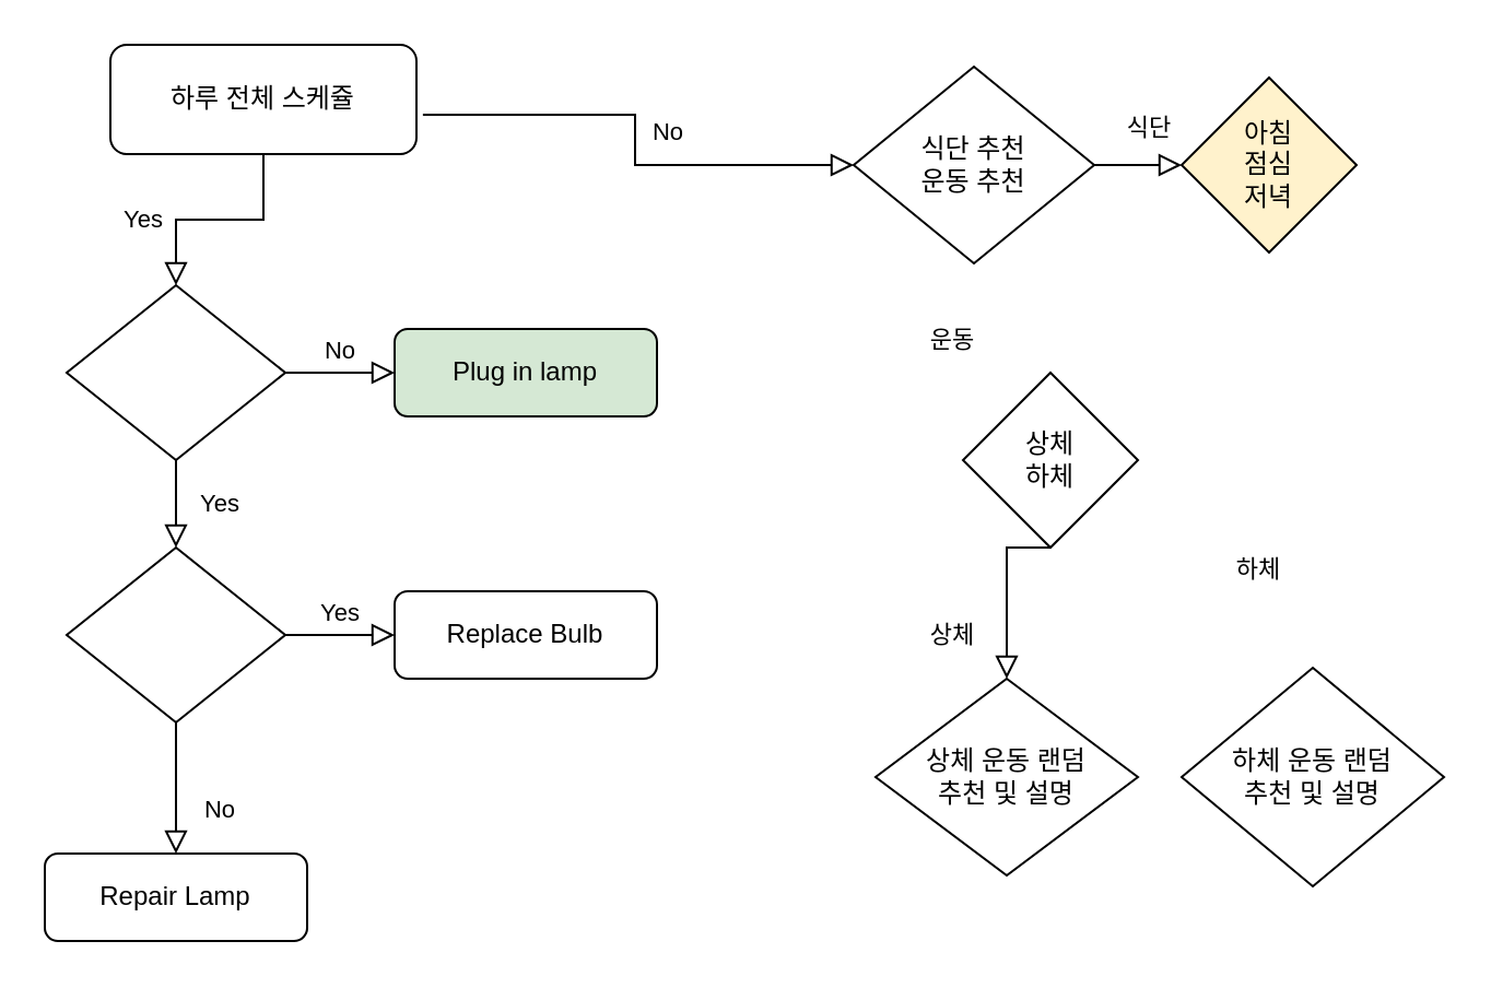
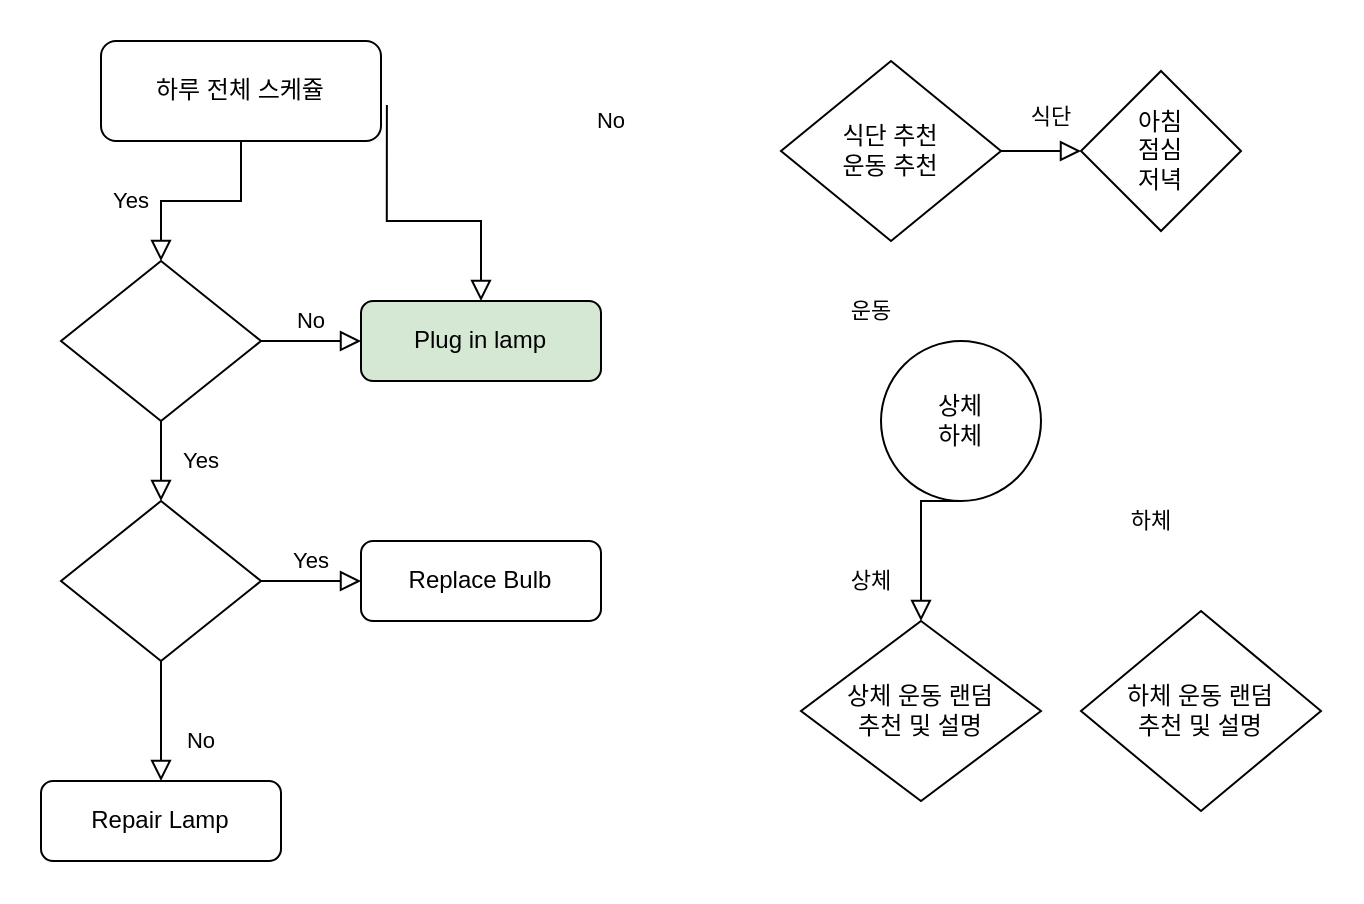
  <mxCell id="0" />
  <mxCell id="1" parent="0" />
  <mxCell id="2" value="" style="rounded=0;html=1;jettySize=auto;orthogonalLoop=1;fontSize=11;endArrow=block;endFill=0;endSize=8;strokeWidth=1;shadow=0;labelBackgroundColor=none;edgeStyle=orthogonalEdgeStyle;" parent="1" source="3" target="6" edge="1"><mxGeometry relative="1" as="geometry" /></mxCell>
  <mxCell id="3" value="&lt;font style=&quot;vertical-align: inherit;&quot;&gt;&lt;font style=&quot;vertical-align: inherit;&quot;&gt;하루 전체 스케쥴&lt;br&gt;&lt;/font&gt;&lt;/font&gt;" style="rounded=1;whiteSpace=wrap;html=1;fontSize=12;glass=0;strokeWidth=1;shadow=0;" parent="1" vertex="1"><mxGeometry x="50" y="20" width="140" height="50" as="geometry" /></mxCell>
  <mxCell id="4" value="Yes" style="rounded=0;html=1;jettySize=auto;orthogonalLoop=1;fontSize=11;endArrow=block;endFill=0;endSize=8;strokeWidth=1;shadow=0;labelBackgroundColor=none;edgeStyle=orthogonalEdgeStyle;" parent="1" source="6" target="10" edge="1"><mxGeometry y="20" relative="1" as="geometry"><mxPoint as="offset" /></mxGeometry></mxCell>
  <mxCell id="5" value="No" style="edgeStyle=orthogonalEdgeStyle;rounded=0;html=1;jettySize=auto;orthogonalLoop=1;fontSize=11;endArrow=block;endFill=0;endSize=8;strokeWidth=1;shadow=0;labelBackgroundColor=none;" parent="1" source="6" target="7" edge="1"><mxGeometry y="10" relative="1" as="geometry"><mxPoint as="offset" /></mxGeometry></mxCell>
  <mxCell id="6" value="&lt;font style=&quot;vertical-align: inherit;&quot;&gt;&lt;font style=&quot;vertical-align: inherit;&quot;&gt;&lt;br&gt;&lt;/font&gt;&lt;/font&gt;" style="rhombus;whiteSpace=wrap;html=1;shadow=0;fontFamily=Helvetica;fontSize=12;align=center;strokeWidth=1;spacing=6;spacingTop=-4;" parent="1" vertex="1"><mxGeometry x="30" y="130" width="100" height="80" as="geometry" /></mxCell>
  <mxCell id="7" value="Plug in lamp" style="rounded=1;whiteSpace=wrap;html=1;fontSize=12;glass=0;strokeWidth=1;shadow=0;fillColor=#d5e8d4;" parent="1" vertex="1"><mxGeometry x="180" y="150" width="120" height="40" as="geometry" /></mxCell>
  <mxCell id="8" value="No" style="rounded=0;html=1;jettySize=auto;orthogonalLoop=1;fontSize=11;endArrow=block;endFill=0;endSize=8;strokeWidth=1;shadow=0;labelBackgroundColor=none;edgeStyle=orthogonalEdgeStyle;" parent="1" source="10" target="11" edge="1"><mxGeometry x="0.333" y="20" relative="1" as="geometry"><mxPoint as="offset" /></mxGeometry></mxCell>
  <mxCell id="9" value="Yes" style="edgeStyle=orthogonalEdgeStyle;rounded=0;html=1;jettySize=auto;orthogonalLoop=1;fontSize=11;endArrow=block;endFill=0;endSize=8;strokeWidth=1;shadow=0;labelBackgroundColor=none;" parent="1" source="10" target="12" edge="1"><mxGeometry y="10" relative="1" as="geometry"><mxPoint as="offset" /></mxGeometry></mxCell>
  <mxCell id="10" value="" style="rhombus;whiteSpace=wrap;html=1;shadow=0;fontFamily=Helvetica;fontSize=12;align=center;strokeWidth=1;spacing=6;spacingTop=-4;" parent="1" vertex="1"><mxGeometry x="30" y="250" width="100" height="80" as="geometry" /></mxCell>
  <mxCell id="11" value="Repair Lamp" style="rounded=1;whiteSpace=wrap;html=1;fontSize=12;glass=0;strokeWidth=1;shadow=0;" parent="1" vertex="1"><mxGeometry x="20" y="390" width="120" height="40" as="geometry" /></mxCell>
  <mxCell id="12" value="Replace Bulb" style="rounded=1;whiteSpace=wrap;html=1;fontSize=12;glass=0;strokeWidth=1;shadow=0;" parent="1" vertex="1"><mxGeometry x="180" y="270" width="120" height="40" as="geometry" /></mxCell>
  <mxCell id="13" value="식단 추천&lt;br style=&quot;border-color: var(--border-color);&quot;&gt;운동 추천" style="rhombus;whiteSpace=wrap;html=1;" vertex="1" parent="1"><mxGeometry x="390" y="30" width="110" height="90" as="geometry" /></mxCell>
- <mxCell id="14" value="" style="rounded=0;html=1;jettySize=auto;orthogonalLoop=1;fontSize=11;endArrow=block;endFill=0;endSize=8;strokeWidth=1;shadow=0;labelBackgroundColor=none;edgeStyle=orthogonalEdgeStyle;entryX=0;entryY=0.5;entryDx=0;entryDy=0;exitX=1.021;exitY=0.64;exitDx=0;exitDy=0;exitPerimeter=0;" edge="1" parent="1" source="3" target="13"><mxGeometry relative="1" as="geometry"><mxPoint x="314" y="20" as="sourcePoint" /><mxPoint x="274" y="80" as="targetPoint" /></mxGeometry></mxCell>
+ <mxCell id="14" value="" style="rounded=0;html=1;jettySize=auto;orthogonalLoop=1;fontSize=11;endArrow=block;endFill=0;endSize=8;strokeWidth=1;shadow=0;labelBackgroundColor=none;edgeStyle=orthogonalEdgeStyle;exitX=1.021;exitY=0.64;exitDx=0;exitDy=0;exitPerimeter=0;" edge="1" parent="1" source="3" target="7"><mxGeometry relative="1" as="geometry"><mxPoint x="314" y="20" as="sourcePoint" /><mxPoint x="274" y="80" as="targetPoint" /></mxGeometry></mxCell>
  <mxCell id="15" value="&lt;span style=&quot;font-weight: normal; font-size: 11px;&quot;&gt;Yes&lt;/span&gt;" style="text;strokeColor=none;fillColor=none;html=1;fontSize=11;fontStyle=1;verticalAlign=middle;align=center;" vertex="1" parent="1"><mxGeometry x="20" y="80" width="90" height="40" as="geometry" /></mxCell>
  <mxCell id="16" value="&lt;span style=&quot;font-weight: normal; font-size: 11px;&quot;&gt;No&lt;br&gt;&lt;/span&gt;" style="text;strokeColor=none;fillColor=none;html=1;fontSize=11;fontStyle=1;verticalAlign=middle;align=center;" vertex="1" parent="1"><mxGeometry x="260" y="40" width="90" height="40" as="geometry" /></mxCell>
  <mxCell id="17" value="하체 운동 랜덤&lt;br&gt;추천 및 설명" style="rhombus;whiteSpace=wrap;html=1;" vertex="1" parent="1"><mxGeometry x="540" y="305" width="120" height="100" as="geometry" /></mxCell>
- <mxCell id="18" value="아침&lt;br&gt;점심&lt;br&gt;저녁" style="rhombus;whiteSpace=wrap;html=1;fillColor=#fff2cc;" vertex="1" parent="1"><mxGeometry x="540" y="35" width="80" height="80" as="geometry" /></mxCell>
- <mxCell id="19" value="상체&lt;br&gt;하체" style="rhombus;whiteSpace=wrap;html=1;" vertex="1" parent="1"><mxGeometry x="440" y="170" width="80" height="80" as="geometry" /></mxCell>
+ <mxCell id="18" value="아침&lt;br&gt;점심&lt;br&gt;저녁" style="rhombus;whiteSpace=wrap;html=1;" vertex="1" parent="1"><mxGeometry x="540" y="35" width="80" height="80" as="geometry" /></mxCell>
+ <mxCell id="19" value="상체&lt;br&gt;하체" style="ellipse;whiteSpace=wrap;html=1;" vertex="1" parent="1"><mxGeometry x="440" y="170" width="80" height="80" as="geometry" /></mxCell>
  <mxCell id="20" value="" style="rounded=0;html=1;jettySize=auto;orthogonalLoop=1;fontSize=11;endArrow=block;endFill=0;endSize=8;strokeWidth=1;shadow=0;labelBackgroundColor=none;edgeStyle=orthogonalEdgeStyle;exitX=1;exitY=0.5;exitDx=0;exitDy=0;entryX=0;entryY=0.5;entryDx=0;entryDy=0;" edge="1" parent="1" source="13" target="18"><mxGeometry relative="1" as="geometry"><mxPoint x="413" y="140" as="sourcePoint" /><mxPoint x="540" y="75" as="targetPoint" /><Array as="points" /></mxGeometry></mxCell>
  <mxCell id="21" value="&lt;span style=&quot;font-weight: normal; font-size: 11px;&quot;&gt;식단&lt;br&gt;&lt;/span&gt;" style="text;strokeColor=none;fillColor=none;html=1;fontSize=11;fontStyle=1;verticalAlign=middle;align=center;" vertex="1" parent="1"><mxGeometry x="490" y="45" width="70" height="25" as="geometry" /></mxCell>
  <mxCell id="22" value="&lt;span style=&quot;font-weight: normal; font-size: 11px;&quot;&gt;운동&lt;/span&gt;" style="text;strokeColor=none;fillColor=none;html=1;fontSize=11;fontStyle=1;verticalAlign=middle;align=center;" vertex="1" parent="1"><mxGeometry x="410" y="150" width="50" height="10" as="geometry" /></mxCell>
  <mxCell id="23" value="상체 운동 랜덤 &lt;br&gt;추천 및 설명" style="rhombus;whiteSpace=wrap;html=1;" vertex="1" parent="1"><mxGeometry x="400" y="310" width="120" height="90" as="geometry" /></mxCell>
  <mxCell id="24" value="" style="rounded=0;html=1;jettySize=auto;orthogonalLoop=1;fontSize=11;endArrow=block;endFill=0;endSize=8;strokeWidth=1;shadow=0;labelBackgroundColor=none;edgeStyle=orthogonalEdgeStyle;exitX=0.5;exitY=1;exitDx=0;exitDy=0;entryX=0.5;entryY=0;entryDx=0;entryDy=0;" edge="1" parent="1" source="19" target="23"><mxGeometry relative="1" as="geometry"><mxPoint x="471" y="121" as="sourcePoint" /><mxPoint x="490" y="180" as="targetPoint" /><Array as="points"><mxPoint x="460" y="250" /></Array></mxGeometry></mxCell>
  <mxCell id="25" value="&lt;span style=&quot;font-weight: normal; font-size: 11px;&quot;&gt;상체&lt;br&gt;&lt;/span&gt;" style="text;strokeColor=none;fillColor=none;html=1;fontSize=11;fontStyle=1;verticalAlign=middle;align=center;" vertex="1" parent="1"><mxGeometry x="410" y="280" width="50" height="20" as="geometry" /></mxCell>
  <mxCell id="26" value="&lt;span style=&quot;font-weight: normal; font-size: 11px;&quot;&gt;하체&lt;/span&gt;" style="text;strokeColor=none;fillColor=none;html=1;fontSize=11;fontStyle=1;verticalAlign=middle;align=center;" vertex="1" parent="1"><mxGeometry x="550" y="250" width="50" height="20" as="geometry" /></mxCell>
